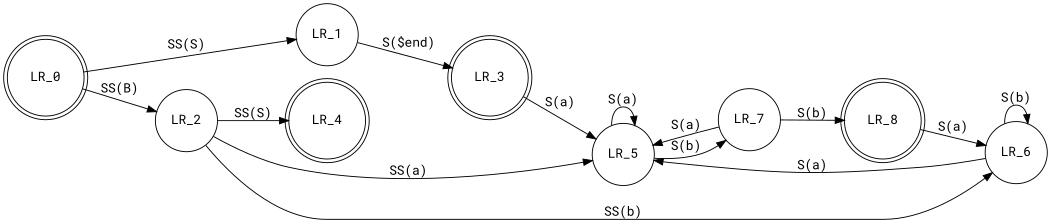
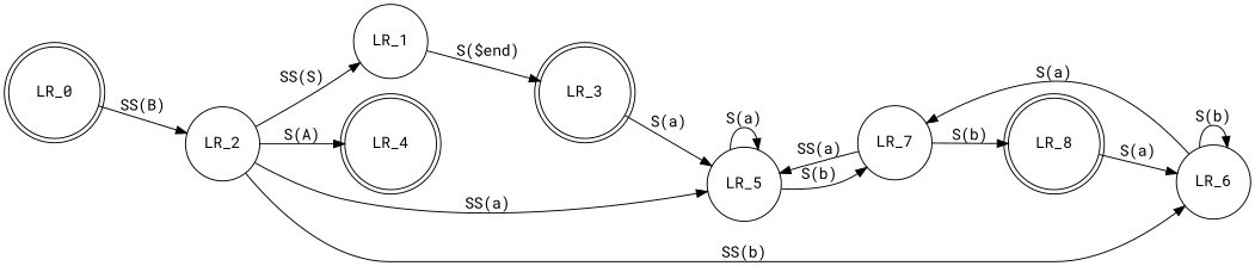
  digraph {
    fontname="Roboto Mono"
    rankdir=LR
    node [fontname="Roboto Mono" shape=circle]
    edge [fontname="Roboto Mono"]
    LR_0 [height=1.0556 shape=doublecircle width=1.0556]
    LR_2 [height=0.94444 width=0.94444]
    LR_1 [height=0.94444 width=0.94444]
    LR_4 [height=1.0556 shape=doublecircle width=1.0556]
    LR_6 [height=0.94444 width=0.94444]
    LR_5 [height=0.94444 width=0.94444]
    LR_3 [height=1.0556 shape=doublecircle width=1.0556]
    LR_8 [height=1.0556 shape=doublecircle width=1.0556]
    LR_7 [height=0.94444 width=0.94444]
    LR_0 -> LR_2 [label="SS(B)"]
-   LR_0 -> LR_1 [label="SS(S)"]
-   LR_2 -> LR_4 [label="SS(S)"]
+   LR_2 -> LR_1 [label="SS(S)"]
+   LR_2 -> LR_4 [label="S(A)"]
    LR_2 -> LR_6 [label="SS(b)"]
    LR_2 -> LR_5 [label="SS(a)"]
    LR_1 -> LR_3 [label="S($end)"]
    LR_6 -> LR_6 [label="S(b)"]
-   LR_6 -> LR_5 [label="S(a)"]
+   LR_6 -> LR_7 [label="S(a)"]
    LR_5 -> LR_5 [label="S(a)"]
    LR_5 -> LR_7 [label="S(b)"]
    LR_3 -> LR_5 [label="S(a)"]
    LR_8 -> LR_6 [label="S(a)"]
-   LR_7 -> LR_5 [label="S(a)"]
+   LR_7 -> LR_5 [label="SS(a)"]
    LR_7 -> LR_8 [label="S(b)"]
  }
